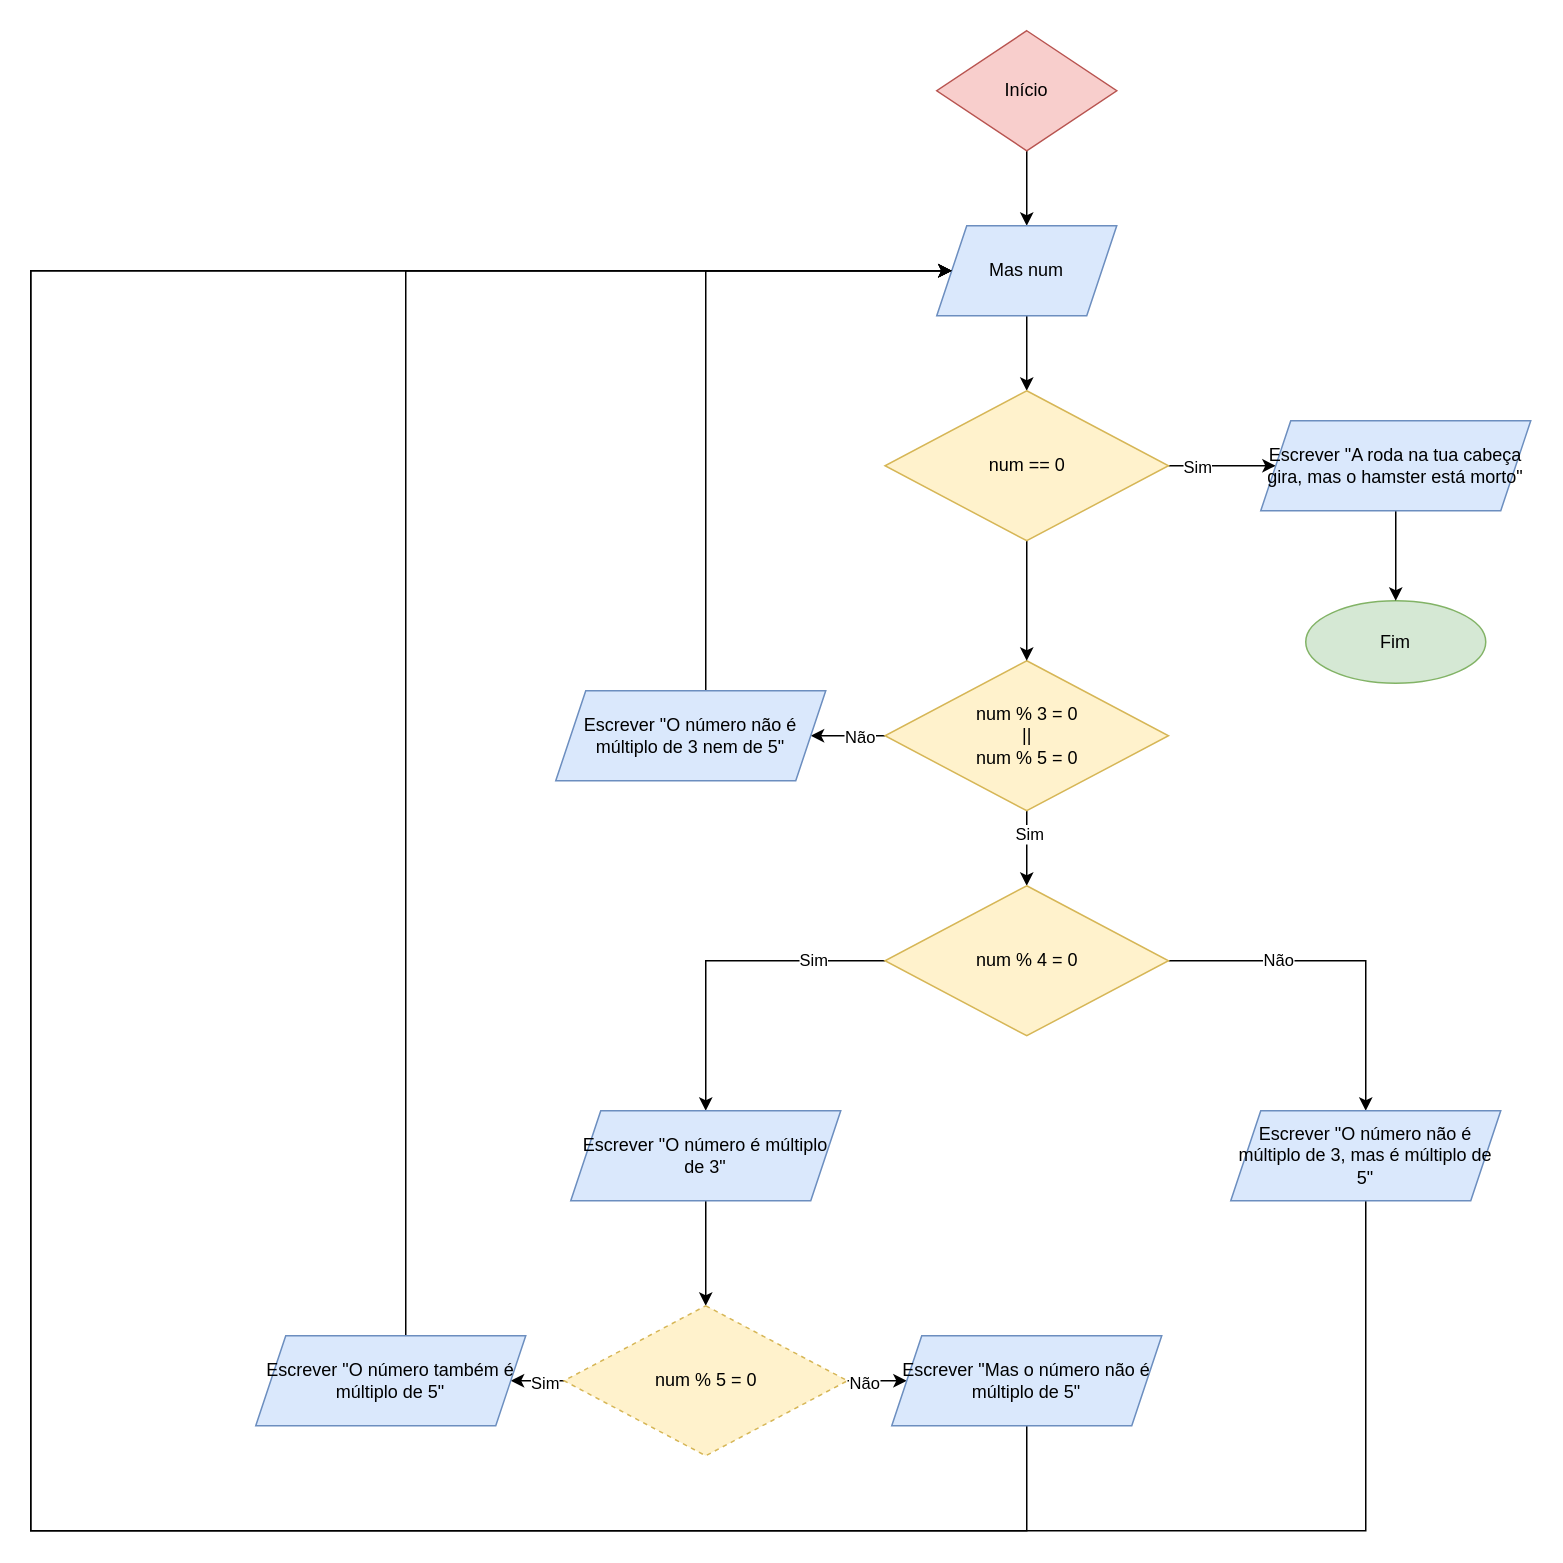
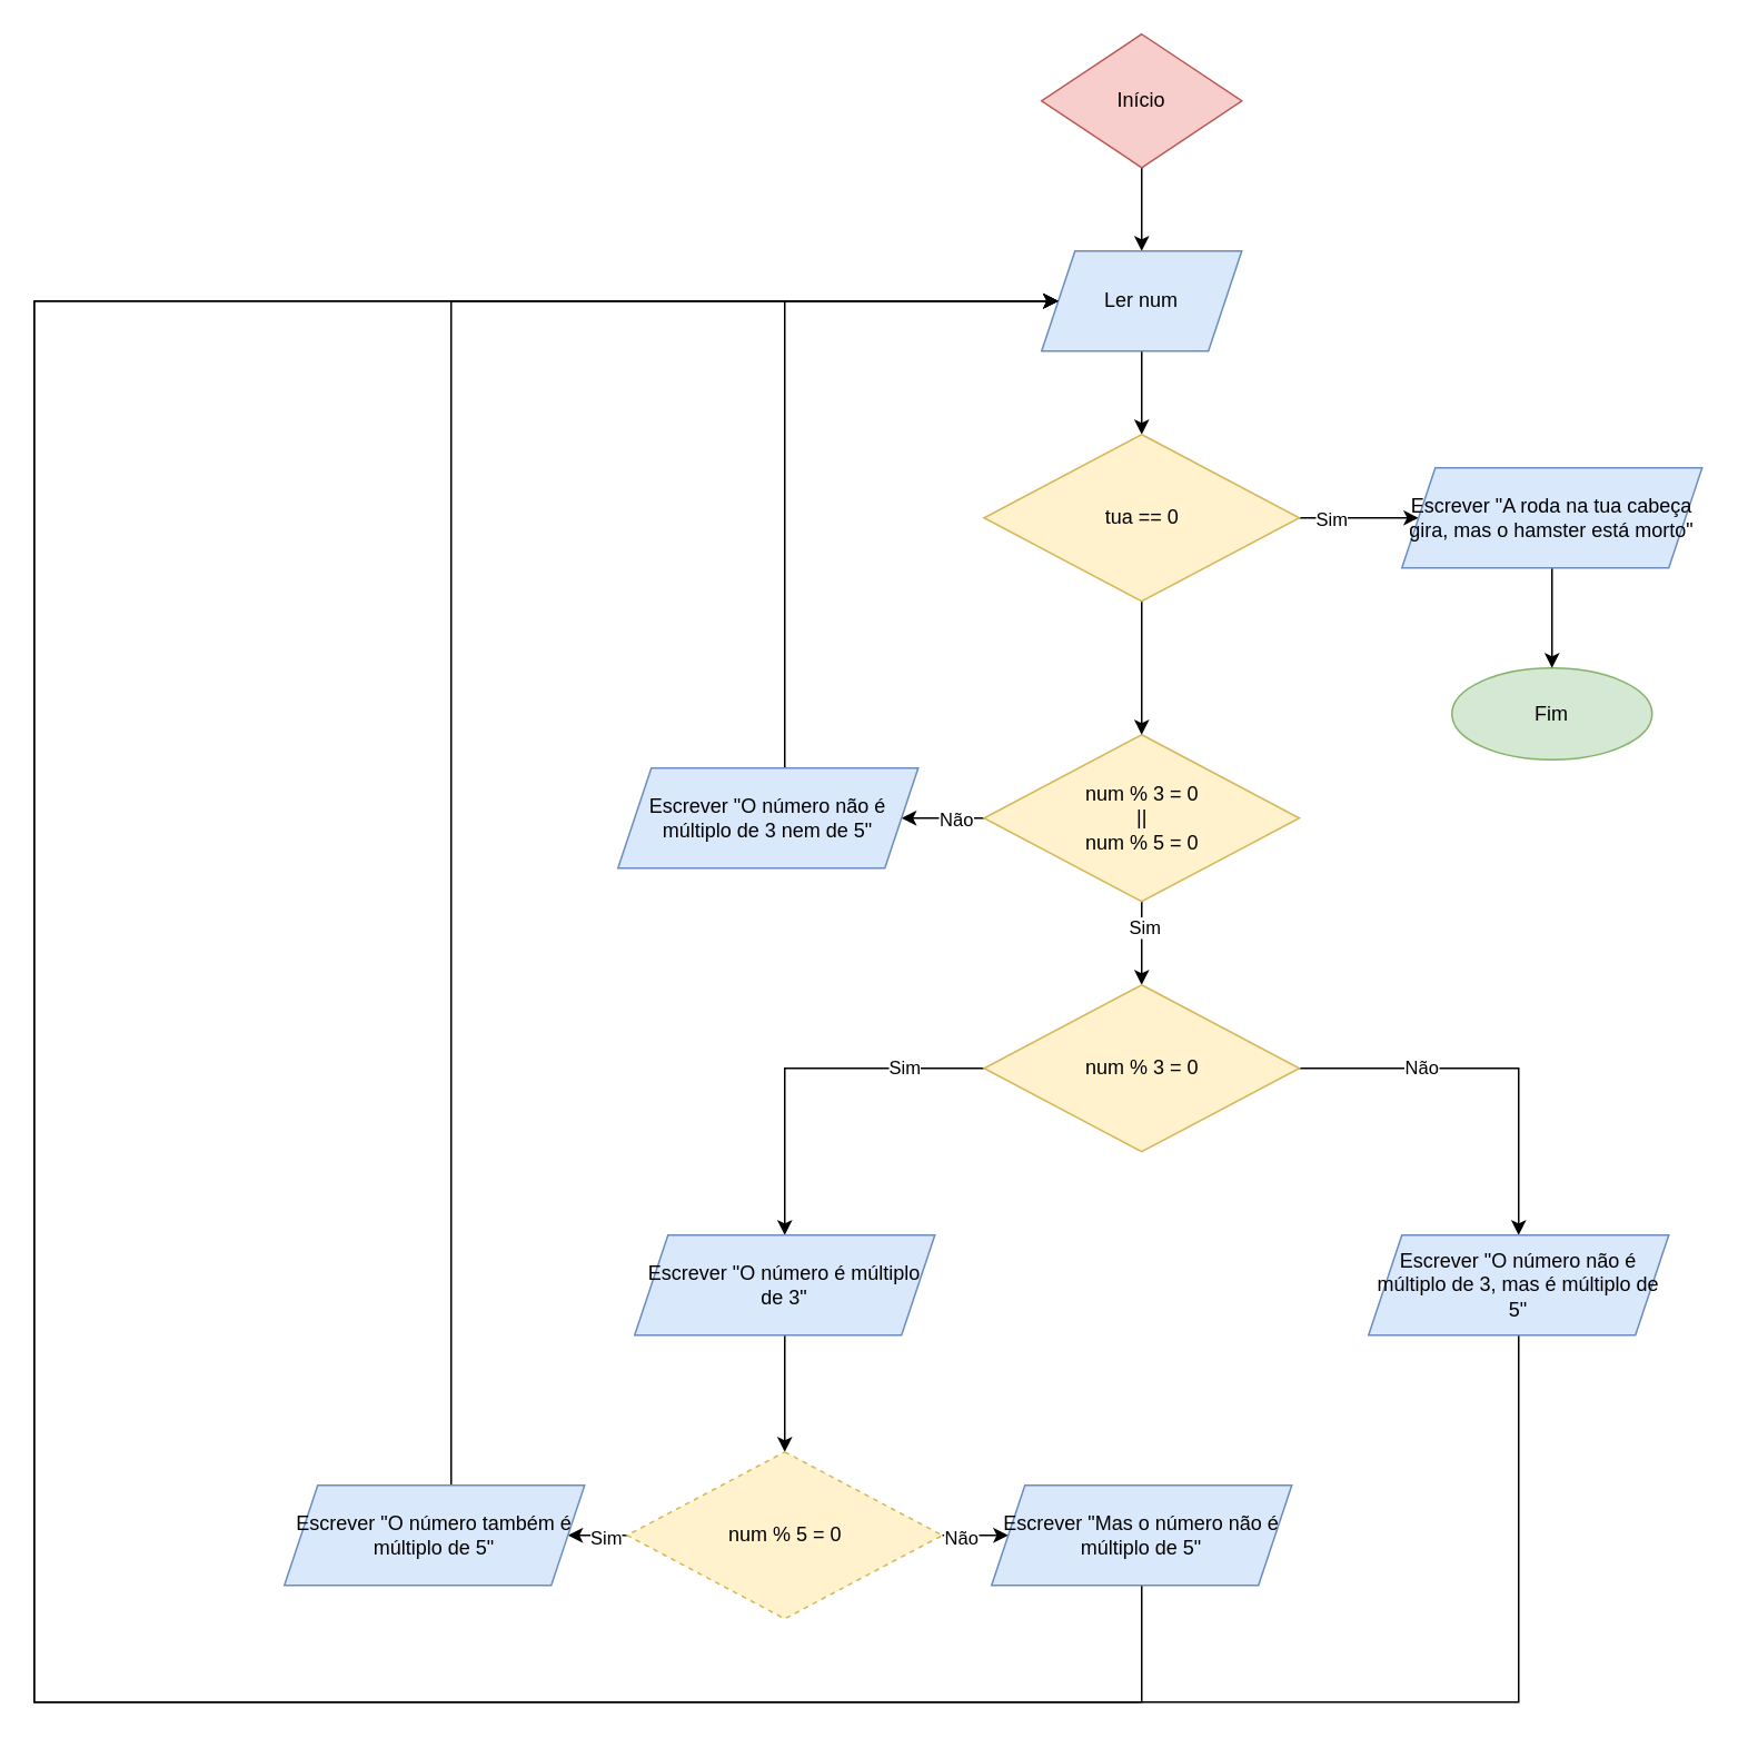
  <mxCell id="0" />
  <mxCell id="1" parent="0" />
  <mxCell id="2" value="" style="edgeStyle=orthogonalEdgeStyle;rounded=0;orthogonalLoop=1;jettySize=auto;html=1;" edge="1" parent="1" source="3" target="5"><mxGeometry relative="1" as="geometry" /></mxCell>
  <mxCell id="3" value="Início" style="rhombus;whiteSpace=wrap;html=1;fillColor=#f8cecc;strokeColor=#b85450;" vertex="1" parent="1"><mxGeometry x="624" y="20" width="120" height="80" as="geometry" /></mxCell>
  <mxCell id="4" value="" style="edgeStyle=orthogonalEdgeStyle;rounded=0;orthogonalLoop=1;jettySize=auto;html=1;" edge="1" parent="1" source="5" target="35"><mxGeometry relative="1" as="geometry" /></mxCell>
- <mxCell id="5" value="Mas num" style="shape=parallelogram;perimeter=parallelogramPerimeter;whiteSpace=wrap;html=1;fixedSize=1;fillColor=#dae8fc;strokeColor=#6c8ebf;" vertex="1" parent="1"><mxGeometry x="624" y="150" width="120" height="60" as="geometry" /></mxCell>
+ <mxCell id="5" value="Ler num" style="shape=parallelogram;perimeter=parallelogramPerimeter;whiteSpace=wrap;html=1;fixedSize=1;fillColor=#dae8fc;strokeColor=#6c8ebf;" vertex="1" parent="1"><mxGeometry x="624" y="150" width="120" height="60" as="geometry" /></mxCell>
  <mxCell id="6" value="" style="edgeStyle=orthogonalEdgeStyle;rounded=0;orthogonalLoop=1;jettySize=auto;html=1;" edge="1" parent="1" source="10" target="12"><mxGeometry relative="1" as="geometry" /></mxCell>
  <mxCell id="7" value="Não" style="edgeLabel;html=1;align=center;verticalAlign=middle;resizable=0;points=[];" vertex="1" connectable="0" parent="6"><mxGeometry x="-0.208" y="-2" relative="1" as="geometry"><mxPoint x="3" y="-2" as="offset" /></mxGeometry></mxCell>
  <mxCell id="8" value="" style="edgeStyle=orthogonalEdgeStyle;rounded=0;orthogonalLoop=1;jettySize=auto;html=1;" edge="1" parent="1" source="10" target="17"><mxGeometry relative="1" as="geometry" /></mxCell>
  <mxCell id="9" value="Sim" style="edgeLabel;html=1;align=center;verticalAlign=middle;resizable=0;points=[];" vertex="1" connectable="0" parent="8"><mxGeometry x="-0.4" y="1" relative="1" as="geometry"><mxPoint as="offset" /></mxGeometry></mxCell>
  <mxCell id="10" value="num % 3 = 0&lt;div&gt;||&lt;/div&gt;&lt;div&gt;num % 5 = 0&lt;/div&gt;" style="rhombus;whiteSpace=wrap;html=1;fillColor=#fff2cc;strokeColor=#d6b656;" vertex="1" parent="1"><mxGeometry x="589.5" y="440" width="189" height="100" as="geometry" /></mxCell>
  <mxCell id="11" style="edgeStyle=orthogonalEdgeStyle;rounded=0;orthogonalLoop=1;jettySize=auto;html=1;" edge="1" parent="1" source="12" target="5"><mxGeometry relative="1" as="geometry"><Array as="points"><mxPoint x="470" y="180" /></Array></mxGeometry></mxCell>
  <mxCell id="12" value="Escrever &quot;O número não é múltiplo de 3 nem de 5&quot;" style="shape=parallelogram;perimeter=parallelogramPerimeter;whiteSpace=wrap;html=1;fixedSize=1;fillColor=#dae8fc;strokeColor=#6c8ebf;" vertex="1" parent="1"><mxGeometry x="370" y="460" width="180" height="60" as="geometry" /></mxCell>
  <mxCell id="13" value="" style="edgeStyle=orthogonalEdgeStyle;rounded=0;orthogonalLoop=1;jettySize=auto;html=1;" edge="1" parent="1" source="17" target="19"><mxGeometry relative="1" as="geometry" /></mxCell>
  <mxCell id="14" value="Sim" style="edgeLabel;html=1;align=center;verticalAlign=middle;resizable=0;points=[];" vertex="1" connectable="0" parent="13"><mxGeometry x="-0.567" y="-1" relative="1" as="geometry"><mxPoint as="offset" /></mxGeometry></mxCell>
  <mxCell id="15" style="edgeStyle=orthogonalEdgeStyle;rounded=0;orthogonalLoop=1;jettySize=auto;html=1;" edge="1" parent="1" source="17" target="22"><mxGeometry relative="1" as="geometry" /></mxCell>
  <mxCell id="16" value="Não" style="edgeLabel;html=1;align=center;verticalAlign=middle;resizable=0;points=[];" vertex="1" connectable="0" parent="15"><mxGeometry x="-0.382" y="1" relative="1" as="geometry"><mxPoint x="1" as="offset" /></mxGeometry></mxCell>
- <mxCell id="17" value="num % 4 = 0" style="rhombus;whiteSpace=wrap;html=1;fillColor=#fff2cc;strokeColor=#d6b656;" vertex="1" parent="1"><mxGeometry x="589.5" y="590" width="189" height="100" as="geometry" /></mxCell>
+ <mxCell id="17" value="num % 3 = 0" style="rhombus;whiteSpace=wrap;html=1;fillColor=#fff2cc;strokeColor=#d6b656;" vertex="1" parent="1"><mxGeometry x="589.5" y="590" width="189" height="100" as="geometry" /></mxCell>
  <mxCell id="18" value="" style="edgeStyle=orthogonalEdgeStyle;rounded=0;orthogonalLoop=1;jettySize=auto;html=1;" edge="1" parent="1" source="19" target="27"><mxGeometry relative="1" as="geometry" /></mxCell>
  <mxCell id="19" value="Escrever &quot;O número é múltiplo de 3&lt;span style=&quot;background-color: transparent; color: light-dark(rgb(0, 0, 0), rgb(255, 255, 255));&quot;&gt;&quot;&lt;/span&gt;" style="shape=parallelogram;perimeter=parallelogramPerimeter;whiteSpace=wrap;html=1;fixedSize=1;fillColor=#dae8fc;strokeColor=#6c8ebf;" vertex="1" parent="1"><mxGeometry x="380" y="740" width="180" height="60" as="geometry" /></mxCell>
  <mxCell id="20" value="Fim" style="ellipse;whiteSpace=wrap;html=1;fillColor=#d5e8d4;strokeColor=#82b366;" vertex="1" parent="1"><mxGeometry x="870" y="400" width="120" height="55" as="geometry" /></mxCell>
  <mxCell id="21" style="edgeStyle=orthogonalEdgeStyle;rounded=0;orthogonalLoop=1;jettySize=auto;html=1;" edge="1" parent="1" source="22" target="5"><mxGeometry relative="1" as="geometry"><Array as="points"><mxPoint x="910" y="1020" /><mxPoint x="20" y="1020" /><mxPoint x="20" y="180" /></Array></mxGeometry></mxCell>
  <mxCell id="22" value="Escrever &quot;O número não é múltiplo de 3, mas é múltiplo de 5&quot;" style="shape=parallelogram;perimeter=parallelogramPerimeter;whiteSpace=wrap;html=1;fixedSize=1;fillColor=#dae8fc;strokeColor=#6c8ebf;" vertex="1" parent="1"><mxGeometry x="820" y="740" width="180" height="60" as="geometry" /></mxCell>
  <mxCell id="23" value="" style="edgeStyle=orthogonalEdgeStyle;rounded=0;orthogonalLoop=1;jettySize=auto;html=1;" edge="1" parent="1" source="27" target="29"><mxGeometry relative="1" as="geometry" /></mxCell>
  <mxCell id="24" value="Sim" style="edgeLabel;html=1;align=center;verticalAlign=middle;resizable=0;points=[];" vertex="1" connectable="0" parent="23"><mxGeometry x="0.287" y="1" relative="1" as="geometry"><mxPoint as="offset" /></mxGeometry></mxCell>
  <mxCell id="25" value="" style="edgeStyle=orthogonalEdgeStyle;rounded=0;orthogonalLoop=1;jettySize=auto;html=1;" edge="1" parent="1" source="27" target="31"><mxGeometry relative="1" as="geometry" /></mxCell>
  <mxCell id="26" value="Não" style="edgeLabel;html=1;align=center;verticalAlign=middle;resizable=0;points=[];" vertex="1" connectable="0" parent="25"><mxGeometry x="0.074" y="-1" relative="1" as="geometry"><mxPoint as="offset" /></mxGeometry></mxCell>
  <mxCell id="27" value="num % 5 = 0" style="rhombus;whiteSpace=wrap;html=1;fillColor=#fff2cc;strokeColor=#d6b656;dashed=1;" vertex="1" parent="1"><mxGeometry x="375.5" y="870" width="189" height="100" as="geometry" /></mxCell>
  <mxCell id="28" style="edgeStyle=orthogonalEdgeStyle;rounded=0;orthogonalLoop=1;jettySize=auto;html=1;" edge="1" parent="1" source="29" target="5"><mxGeometry relative="1" as="geometry"><Array as="points"><mxPoint y="180" x="270" /></Array></mxGeometry></mxCell>
  <mxCell id="29" value="Escrever &quot;O número também é múltiplo de 5&lt;span style=&quot;background-color: transparent; color: light-dark(rgb(0, 0, 0), rgb(255, 255, 255));&quot;&gt;&quot;&lt;/span&gt;" style="shape=parallelogram;perimeter=parallelogramPerimeter;whiteSpace=wrap;html=1;fixedSize=1;fillColor=#dae8fc;strokeColor=#6c8ebf;" vertex="1" parent="1"><mxGeometry x="170" y="890" width="180" height="60" as="geometry" /></mxCell>
  <mxCell id="30" style="edgeStyle=orthogonalEdgeStyle;rounded=0;orthogonalLoop=1;jettySize=auto;html=1;" edge="1" parent="1" source="31" target="5"><mxGeometry relative="1" as="geometry"><Array as="points"><mxPoint x="684" y="1020" /><mxPoint x="20" y="1020" /><mxPoint x="20" y="180" /></Array></mxGeometry></mxCell>
  <mxCell id="31" value="Escrever &quot;Mas o número não é múltiplo de 5&lt;span style=&quot;background-color: transparent; color: light-dark(rgb(0, 0, 0), rgb(255, 255, 255));&quot;&gt;&quot;&lt;/span&gt;" style="shape=parallelogram;perimeter=parallelogramPerimeter;whiteSpace=wrap;html=1;fixedSize=1;fillColor=#dae8fc;strokeColor=#6c8ebf;" vertex="1" parent="1"><mxGeometry x="594" y="890" width="180" height="60" as="geometry" /></mxCell>
  <mxCell id="32" value="" style="edgeStyle=orthogonalEdgeStyle;rounded=0;orthogonalLoop=1;jettySize=auto;html=1;" edge="1" parent="1" source="35" target="37"><mxGeometry relative="1" as="geometry" /></mxCell>
  <mxCell id="33" value="Sim" style="edgeLabel;html=1;align=center;verticalAlign=middle;resizable=0;points=[];" vertex="1" connectable="0" parent="32"><mxGeometry x="-0.455" relative="1" as="geometry"><mxPoint as="offset" /></mxGeometry></mxCell>
  <mxCell id="34" value="" style="edgeStyle=orthogonalEdgeStyle;rounded=0;orthogonalLoop=1;jettySize=auto;html=1;" edge="1" parent="1" source="35" target="10"><mxGeometry relative="1" as="geometry" /></mxCell>
- <mxCell id="35" value="num == 0" style="rhombus;whiteSpace=wrap;html=1;fillColor=#fff2cc;strokeColor=#d6b656;" vertex="1" parent="1"><mxGeometry x="589.5" y="260" width="189" height="100" as="geometry" /></mxCell>
+ <mxCell id="35" value="tua == 0" style="rhombus;whiteSpace=wrap;html=1;fillColor=#fff2cc;strokeColor=#d6b656;" vertex="1" parent="1"><mxGeometry x="589.5" y="260" width="189" height="100" as="geometry" /></mxCell>
  <mxCell id="36" value="" style="edgeStyle=orthogonalEdgeStyle;rounded=0;orthogonalLoop=1;jettySize=auto;html=1;" edge="1" parent="1" source="37" target="20"><mxGeometry relative="1" as="geometry" /></mxCell>
  <mxCell id="37" value="Escrever &quot;A roda na tua cabeça gira, mas o hamster está morto&quot;" style="shape=parallelogram;perimeter=parallelogramPerimeter;whiteSpace=wrap;html=1;fixedSize=1;fillColor=#dae8fc;strokeColor=#6c8ebf;" vertex="1" parent="1"><mxGeometry x="840" y="280" width="180" height="60" as="geometry" /></mxCell>
